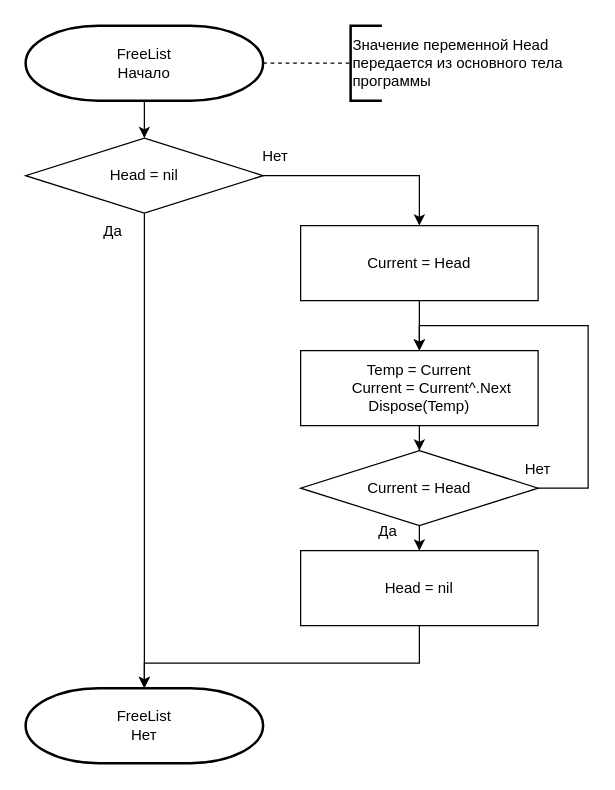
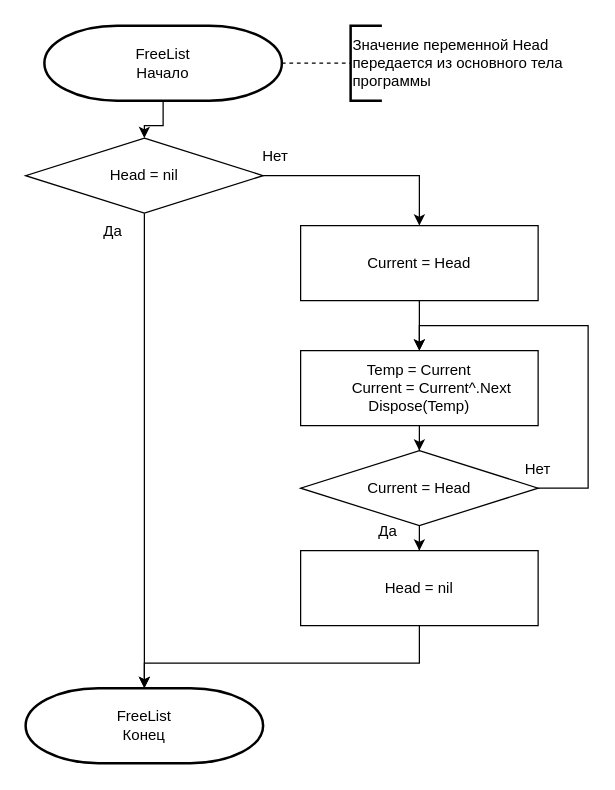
  <mxCell id="0" />
  <mxCell id="1" parent="0" />
  <mxCell id="2" value="" style="edgeStyle=orthogonalEdgeStyle;rounded=0;orthogonalLoop=1;jettySize=auto;html=1;" edge="1" parent="1" source="3" target="8"><mxGeometry relative="1" as="geometry" /></mxCell>
- <mxCell id="3" value="FreeList&lt;div&gt;Начало&lt;/div&gt;" style="strokeWidth=2;html=1;shape=mxgraph.flowchart.terminator;whiteSpace=wrap;" vertex="1" parent="1"><mxGeometry x="20" y="20" width="190" height="60" as="geometry" /></mxCell>
+ <mxCell id="3" value="FreeList&lt;div&gt;Начало&lt;/div&gt;" style="strokeWidth=2;html=1;shape=mxgraph.flowchart.terminator;whiteSpace=wrap;" vertex="1" parent="1"><mxGeometry x="35" y="20" width="190" height="60" as="geometry" /></mxCell>
  <mxCell id="4" value="" style="endArrow=none;dashed=1;html=1;rounded=0;exitX=1;exitY=0.5;exitDx=0;exitDy=0;exitPerimeter=0;" edge="1" parent="1" source="3" target="5"><mxGeometry width="50" height="50" relative="1" as="geometry"><mxPoint x="270" y="160" as="sourcePoint" /><mxPoint x="300" y="50" as="targetPoint" /></mxGeometry></mxCell>
  <mxCell id="5" value="Значение переменной Head&lt;div&gt;передается из основного тела&lt;/div&gt;&lt;div&gt;программы&lt;/div&gt;" style="strokeWidth=2;html=1;shape=mxgraph.flowchart.annotation_1;align=left;pointerEvents=1;" vertex="1" parent="1"><mxGeometry x="280" y="20" width="25" height="60" as="geometry" /></mxCell>
  <mxCell id="6" style="edgeStyle=orthogonalEdgeStyle;rounded=0;orthogonalLoop=1;jettySize=auto;html=1;" edge="1" parent="1" source="8" target="10"><mxGeometry relative="1" as="geometry" /></mxCell>
  <mxCell id="7" style="edgeStyle=orthogonalEdgeStyle;rounded=0;orthogonalLoop=1;jettySize=auto;html=1;" edge="1" parent="1" source="8" target="20"><mxGeometry relative="1" as="geometry" /></mxCell>
  <mxCell id="8" value="Head = nil" style="rhombus;whiteSpace=wrap;html=1;" vertex="1" parent="1"><mxGeometry x="20" y="110" width="190" height="60" as="geometry" /></mxCell>
  <mxCell id="9" value="" style="edgeStyle=orthogonalEdgeStyle;rounded=0;orthogonalLoop=1;jettySize=auto;html=1;" edge="1" parent="1" source="10" target="15"><mxGeometry relative="1" as="geometry" /></mxCell>
  <mxCell id="10" value="Current = Head" style="rounded=0;whiteSpace=wrap;html=1;" vertex="1" parent="1"><mxGeometry x="240" y="180" width="190" height="60" as="geometry" /></mxCell>
  <mxCell id="11" style="edgeStyle=orthogonalEdgeStyle;rounded=0;orthogonalLoop=1;jettySize=auto;html=1;entryX=0.5;entryY=0;entryDx=0;entryDy=0;" edge="1" parent="1" source="13" target="15"><mxGeometry relative="1" as="geometry"><Array as="points"><mxPoint x="470" y="390" /><mxPoint x="470" y="260" /><mxPoint x="335" y="260" /></Array></mxGeometry></mxCell>
  <mxCell id="12" value="" style="edgeStyle=orthogonalEdgeStyle;rounded=0;orthogonalLoop=1;jettySize=auto;html=1;" edge="1" parent="1" source="13" target="18"><mxGeometry relative="1" as="geometry" /></mxCell>
  <mxCell id="13" value="Current = Head" style="rhombus;whiteSpace=wrap;html=1;" vertex="1" parent="1"><mxGeometry x="240" y="360" width="190" height="60" as="geometry" /></mxCell>
  <mxCell id="14" value="" style="edgeStyle=orthogonalEdgeStyle;rounded=0;orthogonalLoop=1;jettySize=auto;html=1;" edge="1" parent="1" source="15" target="13"><mxGeometry relative="1" as="geometry" /></mxCell>
  <mxCell id="15" value="&lt;div&gt;Temp = Current&lt;/div&gt;&lt;div&gt;&amp;nbsp; &amp;nbsp; &amp;nbsp; Current = Current^.Next&lt;/div&gt;&lt;div&gt;&lt;span style=&quot;background-color: initial;&quot;&gt;Dispose(Temp)&lt;/span&gt;&lt;/div&gt;" style="rounded=0;whiteSpace=wrap;html=1;" vertex="1" parent="1"><mxGeometry x="240" y="280" width="190" height="60" as="geometry" /></mxCell>
  <mxCell id="16" value="Нет" style="text;html=1;align=center;verticalAlign=middle;whiteSpace=wrap;rounded=0;" vertex="1" parent="1"><mxGeometry x="190" y="110" width="60" height="30" as="geometry" /></mxCell>
  <mxCell id="17" value="Нет" style="text;html=1;align=center;verticalAlign=middle;whiteSpace=wrap;rounded=0;" vertex="1" parent="1"><mxGeometry x="400" y="360" width="60" height="30" as="geometry" /></mxCell>
  <mxCell id="18" value="Head = nil" style="rounded=0;whiteSpace=wrap;html=1;" vertex="1" parent="1"><mxGeometry x="240" y="440" width="190" height="60" as="geometry" /></mxCell>
  <mxCell id="19" value="Да" style="text;html=1;align=center;verticalAlign=middle;whiteSpace=wrap;rounded=0;" vertex="1" parent="1"><mxGeometry x="280" y="410" width="60" height="30" as="geometry" /></mxCell>
- <mxCell id="20" value="FreeList&lt;div&gt;Нет&lt;/div&gt;" style="strokeWidth=2;html=1;shape=mxgraph.flowchart.terminator;whiteSpace=wrap;" vertex="1" parent="1"><mxGeometry x="20" y="550" width="190" height="60" as="geometry" /></mxCell>
+ <mxCell id="20" value="FreeList&lt;div&gt;Конец&lt;/div&gt;" style="strokeWidth=2;html=1;shape=mxgraph.flowchart.terminator;whiteSpace=wrap;" vertex="1" parent="1"><mxGeometry x="20" y="550" width="190" height="60" as="geometry" /></mxCell>
  <mxCell id="21" style="edgeStyle=orthogonalEdgeStyle;rounded=0;orthogonalLoop=1;jettySize=auto;html=1;entryX=0.5;entryY=0;entryDx=0;entryDy=0;entryPerimeter=0;" edge="1" parent="1" source="18" target="20"><mxGeometry relative="1" as="geometry"><Array as="points"><mxPoint x="335" y="530" /><mxPoint x="115" y="530" /></Array></mxGeometry></mxCell>
  <mxCell id="22" value="Да" style="text;html=1;align=center;verticalAlign=middle;whiteSpace=wrap;rounded=0;" vertex="1" parent="1"><mxGeometry x="60" y="170" width="60" height="30" as="geometry" /></mxCell>
